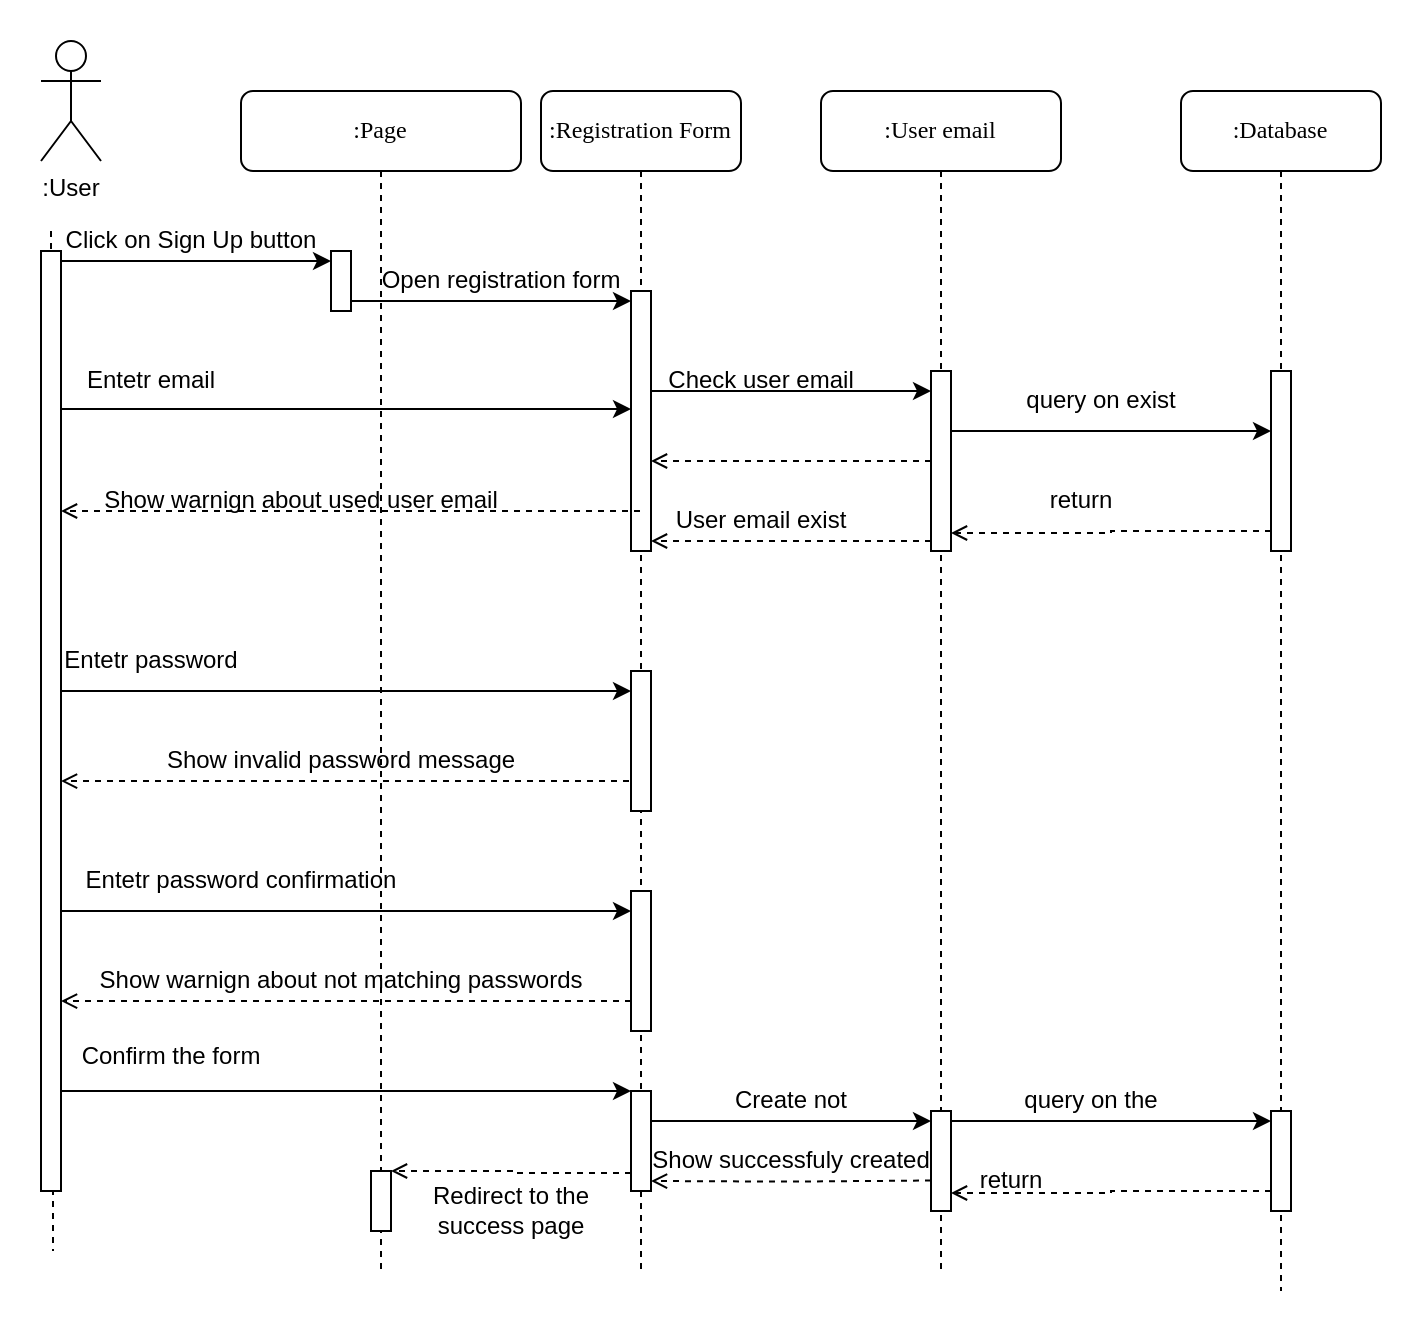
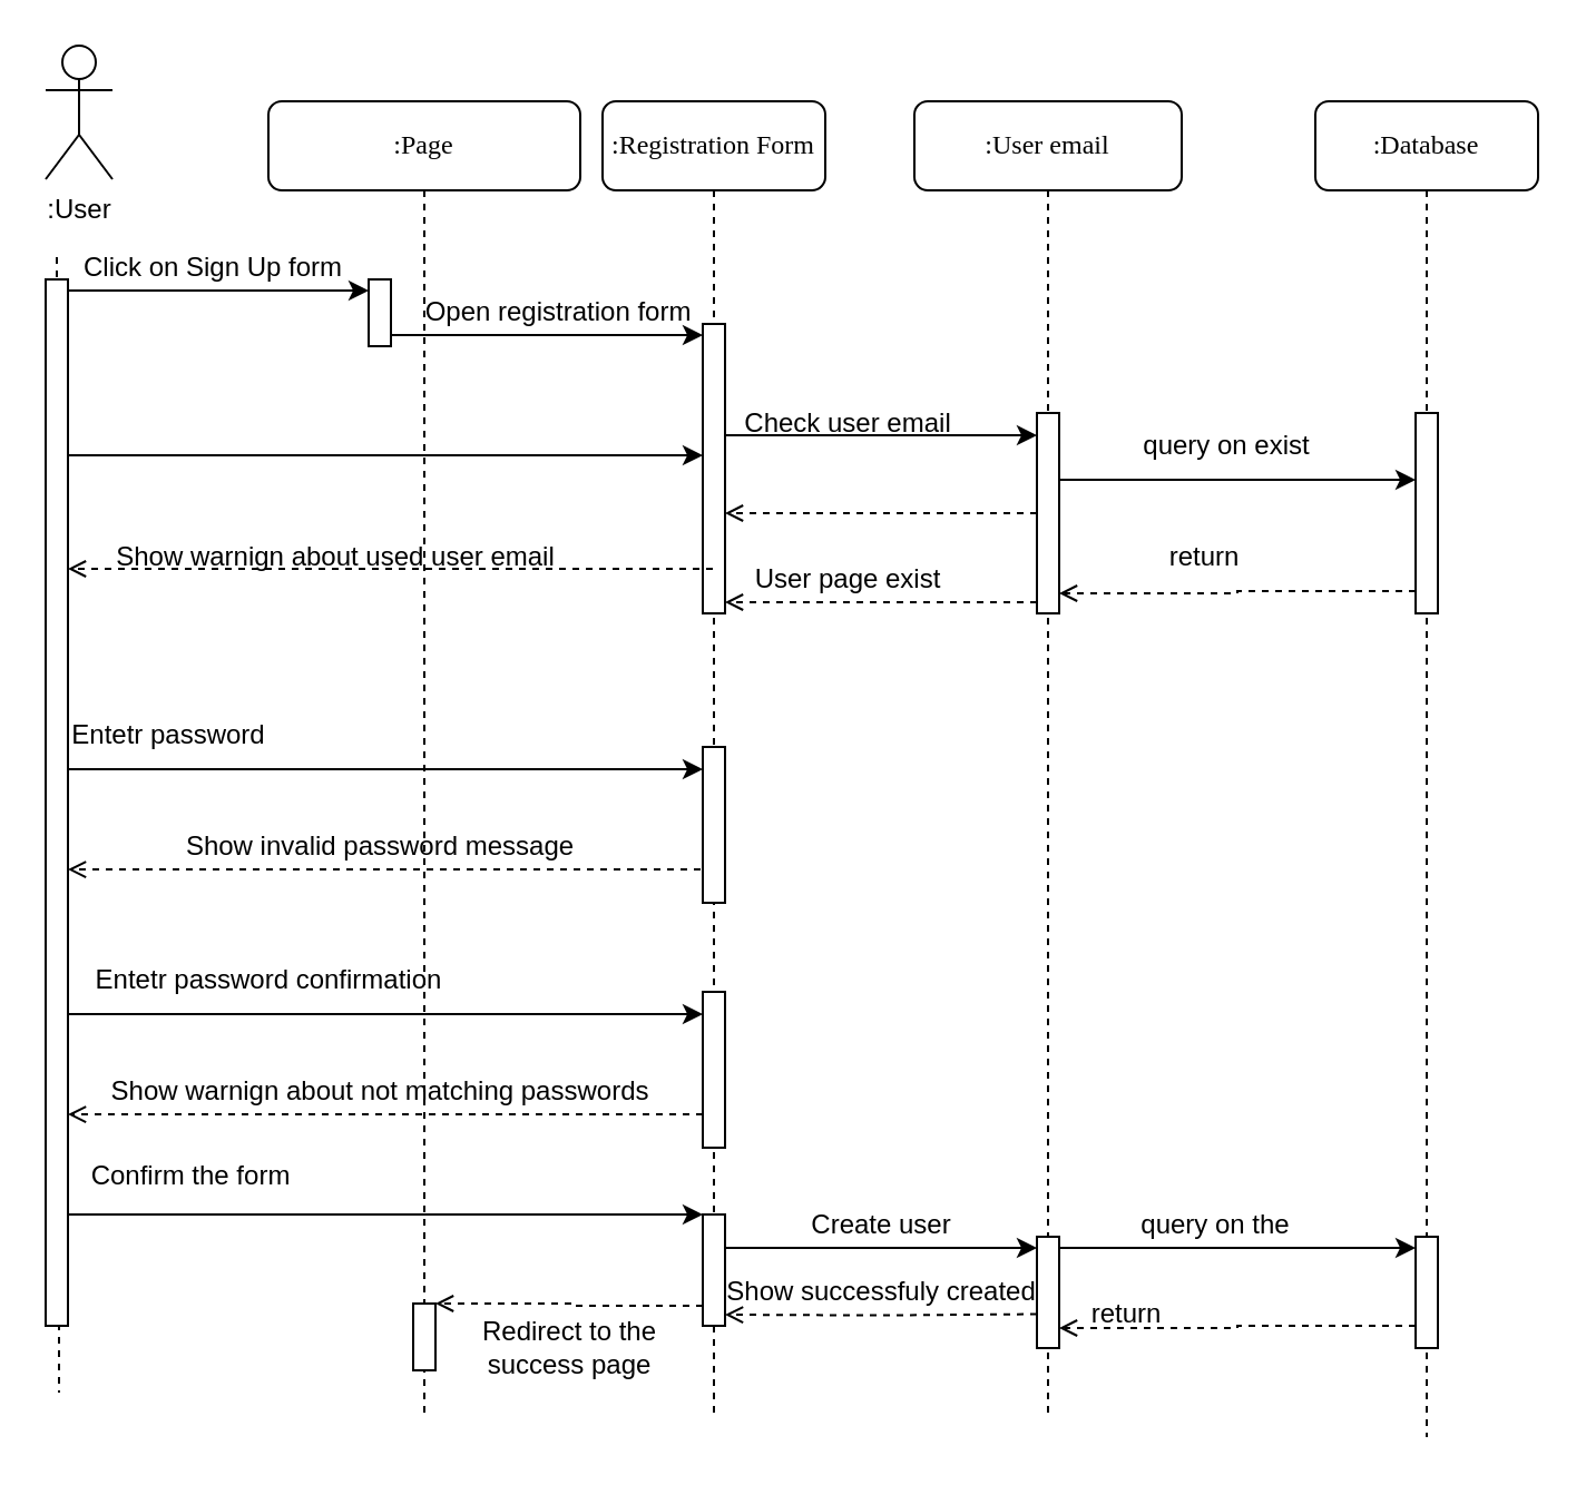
  <mxCell id="0" />
  <mxCell id="1" parent="0" />
  <mxCell id="2" value=":Page" style="shape=umlLifeline;perimeter=lifelinePerimeter;whiteSpace=wrap;html=1;container=1;collapsible=0;recursiveResize=0;outlineConnect=0;rounded=1;shadow=0;comic=0;labelBackgroundColor=none;strokeWidth=1;fontFamily=Verdana;fontSize=12;align=center;" parent="1" vertex="1"><mxGeometry x="120" y="45" width="140" height="590" as="geometry" /></mxCell>
  <mxCell id="3" value="" style="html=1;points=[[0,0,0,0,5],[0,1,0,0,-5],[1,0,0,0,5],[1,1,0,0,-5]];perimeter=orthogonalPerimeter;outlineConnect=0;targetShapes=umlLifeline;portConstraint=eastwest;newEdgeStyle={&quot;curved&quot;:0,&quot;rounded&quot;:0};" vertex="1" parent="2"><mxGeometry x="45" y="80" width="10" height="30" as="geometry" /></mxCell>
  <mxCell id="4" value="Show warnign about used user email" style="text;html=1;align=center;verticalAlign=middle;resizable=0;points=[];autosize=1;strokeColor=none;fillColor=none;" vertex="1" parent="2"><mxGeometry x="-80" y="190" width="220" height="30" as="geometry" /></mxCell>
  <mxCell id="5" style="edgeStyle=orthogonalEdgeStyle;rounded=0;orthogonalLoop=1;jettySize=auto;html=1;curved=0;" edge="1" parent="2"><mxGeometry relative="1" as="geometry"><mxPoint x="-92" y="299" as="sourcePoint" /><mxPoint x="195" y="300" as="targetPoint" /><Array as="points"><mxPoint x="110.25" y="300" /><mxPoint x="110.25" y="300" /></Array></mxGeometry></mxCell>
  <mxCell id="6" value="Entetr password" style="text;html=1;align=center;verticalAlign=middle;resizable=0;points=[];autosize=1;strokeColor=none;fillColor=none;" vertex="1" parent="2"><mxGeometry x="-99.75" y="270" width="110" height="30" as="geometry" /></mxCell>
  <mxCell id="7" style="edgeStyle=orthogonalEdgeStyle;rounded=0;orthogonalLoop=1;jettySize=auto;html=1;curved=0;endArrow=open;endFill=0;dashed=1;" edge="1" parent="2"><mxGeometry relative="1" as="geometry"><mxPoint x="200" y="345" as="sourcePoint" /><mxPoint x="-90" y="345.03" as="targetPoint" /><Array as="points"><mxPoint x="120" y="345.03" /><mxPoint x="120" y="345.03" /></Array></mxGeometry></mxCell>
  <mxCell id="8" value="Entetr password confirmation" style="text;html=1;align=center;verticalAlign=middle;resizable=0;points=[];autosize=1;strokeColor=none;fillColor=none;" vertex="1" parent="2"><mxGeometry x="-90" y="380" width="180" height="30" as="geometry" /></mxCell>
  <mxCell id="9" value="" style="html=1;points=[[0,0,0,0,5],[0,1,0,0,-5],[1,0,0,0,5],[1,1,0,0,-5]];perimeter=orthogonalPerimeter;outlineConnect=0;targetShapes=umlLifeline;portConstraint=eastwest;newEdgeStyle={&quot;curved&quot;:0,&quot;rounded&quot;:0};" vertex="1" parent="2"><mxGeometry x="65" y="540" width="10" height="30" as="geometry" /></mxCell>
  <mxCell id="10" style="edgeStyle=orthogonalEdgeStyle;rounded=0;orthogonalLoop=1;jettySize=auto;html=1;curved=0;exitX=0;exitY=1;exitDx=0;exitDy=-5;exitPerimeter=0;endArrow=open;endFill=0;dashed=1;" edge="1" parent="2" target="9"><mxGeometry relative="1" as="geometry"><mxPoint x="200" y="540" as="sourcePoint" /><mxPoint x="80" y="540" as="targetPoint" /><Array as="points"><mxPoint x="200" y="541" /><mxPoint x="138" y="541" /><mxPoint x="138" y="540" /></Array></mxGeometry></mxCell>
  <mxCell id="11" value=":Registration Form" style="shape=umlLifeline;perimeter=lifelinePerimeter;whiteSpace=wrap;html=1;container=1;collapsible=0;recursiveResize=0;outlineConnect=0;rounded=1;shadow=0;comic=0;labelBackgroundColor=none;strokeWidth=1;fontFamily=Verdana;fontSize=12;align=center;" parent="1" vertex="1"><mxGeometry x="270" y="45" width="100" height="590" as="geometry" /></mxCell>
  <mxCell id="12" value="" style="html=1;points=[[0,0,0,0,5],[0,1,0,0,-5],[1,0,0,0,5],[1,1,0,0,-5]];perimeter=orthogonalPerimeter;outlineConnect=0;targetShapes=umlLifeline;portConstraint=eastwest;newEdgeStyle={&quot;curved&quot;:0,&quot;rounded&quot;:0};" vertex="1" parent="11"><mxGeometry x="45" y="100" width="10" height="130" as="geometry" /></mxCell>
  <mxCell id="13" value="Open registration form" style="text;html=1;align=center;verticalAlign=middle;resizable=0;points=[];autosize=1;strokeColor=none;fillColor=none;" vertex="1" parent="11"><mxGeometry x="-90" y="80" width="140" height="30" as="geometry" /></mxCell>
  <mxCell id="14" value="" style="html=1;points=[[0,0,0,0,5],[0,1,0,0,-5],[1,0,0,0,5],[1,1,0,0,-5]];perimeter=orthogonalPerimeter;outlineConnect=0;targetShapes=umlLifeline;portConstraint=eastwest;newEdgeStyle={&quot;curved&quot;:0,&quot;rounded&quot;:0};" vertex="1" parent="11"><mxGeometry x="45" y="290" width="10" height="70" as="geometry" /></mxCell>
  <mxCell id="15" style="edgeStyle=orthogonalEdgeStyle;rounded=0;orthogonalLoop=1;jettySize=auto;html=1;curved=0;" edge="1" parent="11"><mxGeometry relative="1" as="geometry"><mxPoint x="-242" y="409" as="sourcePoint" /><mxPoint x="45" y="410" as="targetPoint" /><Array as="points"><mxPoint x="-39.75" y="410" /><mxPoint x="-39.75" y="410" /></Array></mxGeometry></mxCell>
  <mxCell id="16" style="edgeStyle=orthogonalEdgeStyle;rounded=0;orthogonalLoop=1;jettySize=auto;html=1;curved=0;endArrow=open;endFill=0;dashed=1;" edge="1" parent="11" source="18"><mxGeometry relative="1" as="geometry"><mxPoint x="50" y="455" as="sourcePoint" /><mxPoint x="-240" y="455.03" as="targetPoint" /><Array as="points"><mxPoint x="-30" y="455.03" /></Array></mxGeometry></mxCell>
  <mxCell id="17" value="Show warnign about not matching passwords" style="text;html=1;align=center;verticalAlign=middle;resizable=0;points=[];autosize=1;strokeColor=none;fillColor=none;" vertex="1" parent="11"><mxGeometry x="-240" y="430" width="280" height="30" as="geometry" /></mxCell>
  <mxCell id="18" value="" style="html=1;points=[[0,0,0,0,5],[0,1,0,0,-5],[1,0,0,0,5],[1,1,0,0,-5]];perimeter=orthogonalPerimeter;outlineConnect=0;targetShapes=umlLifeline;portConstraint=eastwest;newEdgeStyle={&quot;curved&quot;:0,&quot;rounded&quot;:0};" vertex="1" parent="11"><mxGeometry x="45" y="400" width="10" height="70" as="geometry" /></mxCell>
  <mxCell id="19" value="" style="html=1;points=[[0,0,0,0,5],[0,1,0,0,-5],[1,0,0,0,5],[1,1,0,0,-5]];perimeter=orthogonalPerimeter;outlineConnect=0;targetShapes=umlLifeline;portConstraint=eastwest;newEdgeStyle={&quot;curved&quot;:0,&quot;rounded&quot;:0};" vertex="1" parent="11"><mxGeometry x="45" y="500" width="10" height="50" as="geometry" /></mxCell>
  <mxCell id="20" value="Redirect to the &lt;br&gt;success&amp;nbsp;page" style="text;html=1;align=center;verticalAlign=middle;resizable=0;points=[];autosize=1;strokeColor=none;fillColor=none;" vertex="1" parent="11"><mxGeometry x="-65" y="540" width="100" height="40" as="geometry" /></mxCell>
  <mxCell id="21" value=":User email" style="shape=umlLifeline;perimeter=lifelinePerimeter;whiteSpace=wrap;html=1;container=1;collapsible=0;recursiveResize=0;outlineConnect=0;rounded=1;shadow=0;comic=0;labelBackgroundColor=none;strokeWidth=1;fontFamily=Verdana;fontSize=12;align=center;" parent="1" vertex="1"><mxGeometry x="410" y="45" width="120" height="590" as="geometry" /></mxCell>
  <mxCell id="22" value="" style="html=1;points=[[0,0,0,0,5],[0,1,0,0,-5],[1,0,0,0,5],[1,1,0,0,-5]];perimeter=orthogonalPerimeter;outlineConnect=0;targetShapes=umlLifeline;portConstraint=eastwest;newEdgeStyle={&quot;curved&quot;:0,&quot;rounded&quot;:0};" vertex="1" parent="21"><mxGeometry x="55" y="140" width="10" height="90" as="geometry" /></mxCell>
  <mxCell id="23" value="" style="html=1;points=[[0,0,0,0,5],[0,1,0,0,-5],[1,0,0,0,5],[1,1,0,0,-5]];perimeter=orthogonalPerimeter;outlineConnect=0;targetShapes=umlLifeline;portConstraint=eastwest;newEdgeStyle={&quot;curved&quot;:0,&quot;rounded&quot;:0};" vertex="1" parent="21"><mxGeometry x="55" y="510" width="10" height="50" as="geometry" /></mxCell>
  <mxCell id="24" value="return" style="text;html=1;align=center;verticalAlign=middle;resizable=0;points=[];autosize=1;strokeColor=none;fillColor=none;" vertex="1" parent="21"><mxGeometry x="70" y="530" width="50" height="30" as="geometry" /></mxCell>
  <mxCell id="25" value=":Database" style="shape=umlLifeline;perimeter=lifelinePerimeter;whiteSpace=wrap;html=1;container=1;collapsible=0;recursiveResize=0;outlineConnect=0;rounded=1;shadow=0;comic=0;labelBackgroundColor=none;strokeWidth=1;fontFamily=Verdana;fontSize=12;align=center;" parent="1" vertex="1"><mxGeometry x="590" y="45" width="100" height="600" as="geometry" /></mxCell>
  <mxCell id="26" value="" style="html=1;points=[[0,0,0,0,5],[0,1,0,0,-5],[1,0,0,0,5],[1,1,0,0,-5]];perimeter=orthogonalPerimeter;outlineConnect=0;targetShapes=umlLifeline;portConstraint=eastwest;newEdgeStyle={&quot;curved&quot;:0,&quot;rounded&quot;:0};" vertex="1" parent="25"><mxGeometry x="45" y="140" width="10" height="90" as="geometry" /></mxCell>
  <mxCell id="27" style="edgeStyle=orthogonalEdgeStyle;rounded=0;orthogonalLoop=1;jettySize=auto;html=1;curved=0;exitX=0;exitY=1;exitDx=0;exitDy=-5;exitPerimeter=0;endArrow=open;endFill=0;dashed=1;" edge="1" parent="25" target="22"><mxGeometry relative="1" as="geometry"><mxPoint x="45" y="220" as="sourcePoint" /><mxPoint x="-110" y="220" as="targetPoint" /><Array as="points"><mxPoint x="-35" y="221" /></Array></mxGeometry></mxCell>
  <mxCell id="28" value="" style="html=1;points=[[0,0,0,0,5],[0,1,0,0,-5],[1,0,0,0,5],[1,1,0,0,-5]];perimeter=orthogonalPerimeter;outlineConnect=0;targetShapes=umlLifeline;portConstraint=eastwest;newEdgeStyle={&quot;curved&quot;:0,&quot;rounded&quot;:0};" vertex="1" parent="25"><mxGeometry x="45" y="510" width="10" height="50" as="geometry" /></mxCell>
  <mxCell id="29" style="edgeStyle=orthogonalEdgeStyle;rounded=0;orthogonalLoop=1;jettySize=auto;html=1;dashed=1;endArrow=none;endFill=0;" edge="1" parent="1"><mxGeometry relative="1" as="geometry"><mxPoint x="26" y="625" as="targetPoint" /><mxPoint x="25" y="115" as="sourcePoint" /><Array as="points"><mxPoint x="25" y="125" /><mxPoint x="25" y="372" /><mxPoint x="26" y="372" /><mxPoint x="26" y="628" /></Array></mxGeometry></mxCell>
  <mxCell id="30" value=":User" style="shape=umlActor;verticalLabelPosition=bottom;verticalAlign=top;html=1;" vertex="1" parent="1"><mxGeometry x="20" y="20" width="30" height="60" as="geometry" /></mxCell>
  <mxCell id="31" style="edgeStyle=orthogonalEdgeStyle;rounded=0;orthogonalLoop=1;jettySize=auto;html=1;curved=0;" edge="1" parent="1" source="32" target="19"><mxGeometry relative="1" as="geometry"><mxPoint x="310" y="545" as="targetPoint" /><Array as="points"><mxPoint x="100" y="545" /><mxPoint x="100" y="545" /></Array></mxGeometry></mxCell>
  <mxCell id="32" value="" style="html=1;points=[[0,0,0,0,5],[0,1,0,0,-5],[1,0,0,0,5],[1,1,0,0,-5]];perimeter=orthogonalPerimeter;outlineConnect=0;targetShapes=umlLifeline;portConstraint=eastwest;newEdgeStyle={&quot;curved&quot;:0,&quot;rounded&quot;:0};" vertex="1" parent="1"><mxGeometry x="20" y="125" width="10" height="470" as="geometry" /></mxCell>
  <mxCell id="33" style="edgeStyle=orthogonalEdgeStyle;rounded=0;orthogonalLoop=1;jettySize=auto;html=1;curved=0;exitX=1;exitY=0;exitDx=0;exitDy=5;exitPerimeter=0;entryX=0;entryY=0;entryDx=0;entryDy=5;entryPerimeter=0;" edge="1" parent="1" source="32" target="3"><mxGeometry relative="1" as="geometry" /></mxCell>
- <mxCell id="34" value="Click on Sign Up button" style="text;html=1;align=center;verticalAlign=middle;resizable=0;points=[];autosize=1;strokeColor=none;fillColor=none;" vertex="1" parent="1"><mxGeometry x="20" y="105" width="150" height="30" as="geometry" /></mxCell>
+ <mxCell id="34" value="Click on Sign Up form" style="text;html=1;align=center;verticalAlign=middle;resizable=0;points=[];autosize=1;strokeColor=none;fillColor=none;" vertex="1" parent="1"><mxGeometry x="20" y="105" width="150" height="30" as="geometry" /></mxCell>
  <mxCell id="35" style="edgeStyle=orthogonalEdgeStyle;rounded=0;orthogonalLoop=1;jettySize=auto;html=1;curved=0;exitX=1;exitY=1;exitDx=0;exitDy=-5;exitPerimeter=0;entryX=0;entryY=0;entryDx=0;entryDy=5;entryPerimeter=0;" edge="1" parent="1" source="3" target="12"><mxGeometry relative="1" as="geometry" /></mxCell>
  <mxCell id="36" style="edgeStyle=orthogonalEdgeStyle;rounded=0;orthogonalLoop=1;jettySize=auto;html=1;curved=0;" edge="1" parent="1" source="12" target="22"><mxGeometry relative="1" as="geometry"><Array as="points"><mxPoint x="380" y="195" /><mxPoint x="380" y="195" /></Array></mxGeometry></mxCell>
  <mxCell id="37" value="Check user email" style="text;html=1;align=center;verticalAlign=middle;resizable=0;points=[];autosize=1;strokeColor=none;fillColor=none;" vertex="1" parent="1"><mxGeometry x="320" y="175" width="120" height="30" as="geometry" /></mxCell>
  <mxCell id="38" style="edgeStyle=orthogonalEdgeStyle;rounded=0;orthogonalLoop=1;jettySize=auto;html=1;curved=0;dashed=1;endArrow=open;endFill=0;" edge="1" parent="1" source="22" target="12"><mxGeometry relative="1" as="geometry"><Array as="points"><mxPoint x="380" y="230" /><mxPoint x="380" y="230" /></Array></mxGeometry></mxCell>
  <mxCell id="39" style="edgeStyle=orthogonalEdgeStyle;rounded=0;orthogonalLoop=1;jettySize=auto;html=1;curved=0;exitX=0;exitY=1;exitDx=0;exitDy=-5;exitPerimeter=0;entryX=1;entryY=1;entryDx=0;entryDy=-5;entryPerimeter=0;endArrow=open;endFill=0;dashed=1;" edge="1" parent="1" source="22" target="12"><mxGeometry relative="1" as="geometry" /></mxCell>
- <mxCell id="40" value="User email exist" style="text;html=1;align=center;verticalAlign=middle;resizable=0;points=[];autosize=1;strokeColor=none;fillColor=none;" vertex="1" parent="1"><mxGeometry x="325" y="245" width="110" height="30" as="geometry" /></mxCell>
+ <mxCell id="40" value="User page exist" style="text;html=1;align=center;verticalAlign=middle;resizable=0;points=[];autosize=1;strokeColor=none;fillColor=none;" vertex="1" parent="1"><mxGeometry x="325" y="245" width="110" height="30" as="geometry" /></mxCell>
  <mxCell id="41" style="edgeStyle=orthogonalEdgeStyle;rounded=0;orthogonalLoop=1;jettySize=auto;html=1;curved=0;endArrow=open;endFill=0;dashed=1;" edge="1" parent="1" source="11" target="32"><mxGeometry relative="1" as="geometry"><mxPoint x="305" y="261" as="sourcePoint" /><mxPoint x="25" y="260.5" as="targetPoint" /><Array as="points"><mxPoint x="240" y="255" /><mxPoint x="240" y="255" /></Array></mxGeometry></mxCell>
  <mxCell id="42" style="edgeStyle=orthogonalEdgeStyle;rounded=0;orthogonalLoop=1;jettySize=auto;html=1;curved=0;" edge="1" parent="1" source="32"><mxGeometry relative="1" as="geometry"><mxPoint x="315" y="204" as="targetPoint" /><Array as="points"><mxPoint x="310" y="204" /></Array></mxGeometry></mxCell>
- <mxCell id="43" value="Entetr email" style="text;html=1;align=center;verticalAlign=middle;resizable=0;points=[];autosize=1;strokeColor=none;fillColor=none;" vertex="1" parent="1"><mxGeometry x="30" y="175" width="90" height="30" as="geometry" /></mxCell>
  <mxCell id="44" value="Show invalid password message" style="text;html=1;align=center;verticalAlign=middle;resizable=0;points=[];autosize=1;strokeColor=none;fillColor=none;" vertex="1" parent="1"><mxGeometry x="70" y="365" width="200" height="30" as="geometry" /></mxCell>
  <mxCell id="45" value="Confirm the form" style="text;html=1;align=center;verticalAlign=middle;resizable=0;points=[];autosize=1;strokeColor=none;fillColor=none;" vertex="1" parent="1"><mxGeometry x="30" y="513" width="110" height="30" as="geometry" /></mxCell>
  <mxCell id="46" style="edgeStyle=orthogonalEdgeStyle;rounded=0;orthogonalLoop=1;jettySize=auto;html=1;curved=0;entryX=0;entryY=0;entryDx=0;entryDy=5;entryPerimeter=0;" edge="1" parent="1" source="19" target="23"><mxGeometry relative="1" as="geometry"><Array as="points"><mxPoint x="360" y="560" /><mxPoint x="360" y="560" /></Array></mxGeometry></mxCell>
- <mxCell id="47" value="Create not" style="text;html=1;align=center;verticalAlign=middle;resizable=0;points=[];autosize=1;strokeColor=none;fillColor=none;" vertex="1" parent="1"><mxGeometry x="350" y="535" width="90" height="30" as="geometry" /></mxCell>
+ <mxCell id="47" value="Create user" style="text;html=1;align=center;verticalAlign=middle;resizable=0;points=[];autosize=1;strokeColor=none;fillColor=none;" vertex="1" parent="1"><mxGeometry x="350" y="535" width="90" height="30" as="geometry" /></mxCell>
  <mxCell id="48" style="edgeStyle=orthogonalEdgeStyle;rounded=0;orthogonalLoop=1;jettySize=auto;html=1;entryX=0;entryY=0;entryDx=0;entryDy=5;entryPerimeter=0;exitX=1;exitY=0;exitDx=0;exitDy=5;exitPerimeter=0;" edge="1" parent="1" source="23" target="28"><mxGeometry relative="1" as="geometry"><Array as="points"><mxPoint x="560" y="560" /><mxPoint x="560" y="560" /></Array></mxGeometry></mxCell>
  <mxCell id="49" style="edgeStyle=orthogonalEdgeStyle;rounded=0;orthogonalLoop=1;jettySize=auto;html=1;curved=0;" edge="1" parent="1" source="22" target="26"><mxGeometry relative="1" as="geometry"><Array as="points"><mxPoint x="560" y="215" /><mxPoint x="560" y="215" /></Array></mxGeometry></mxCell>
  <mxCell id="50" value="query on exist" style="text;html=1;align=center;verticalAlign=middle;resizable=0;points=[];autosize=1;strokeColor=none;fillColor=none;" vertex="1" parent="1"><mxGeometry x="500" y="185" width="100" height="30" as="geometry" /></mxCell>
  <mxCell id="51" value="return" style="text;html=1;align=center;verticalAlign=middle;resizable=0;points=[];autosize=1;strokeColor=none;fillColor=none;" vertex="1" parent="1"><mxGeometry x="515" y="235" width="50" height="30" as="geometry" /></mxCell>
  <mxCell id="52" style="edgeStyle=orthogonalEdgeStyle;rounded=0;orthogonalLoop=1;jettySize=auto;html=1;curved=0;exitX=0;exitY=1;exitDx=0;exitDy=-5;exitPerimeter=0;endArrow=open;endFill=0;dashed=1;" edge="1" parent="1"><mxGeometry relative="1" as="geometry"><mxPoint x="635" y="595" as="sourcePoint" /><mxPoint x="475" y="596" as="targetPoint" /><Array as="points"><mxPoint x="555" y="596" /><mxPoint x="475" y="595" /></Array></mxGeometry></mxCell>
  <mxCell id="53" value="query on the" style="text;html=1;align=center;verticalAlign=middle;resizable=0;points=[];autosize=1;strokeColor=none;fillColor=none;" vertex="1" parent="1"><mxGeometry x="490" y="535" width="110" height="30" as="geometry" /></mxCell>
  <mxCell id="54" value="Show successfuly created" style="text;html=1;align=center;verticalAlign=middle;resizable=0;points=[];autosize=1;strokeColor=none;fillColor=none;" vertex="1" parent="1"><mxGeometry x="315" y="565" width="160" height="30" as="geometry" /></mxCell>
  <mxCell id="55" style="edgeStyle=orthogonalEdgeStyle;rounded=0;orthogonalLoop=1;jettySize=auto;html=1;curved=0;exitX=0;exitY=1;exitDx=0;exitDy=-5;exitPerimeter=0;endArrow=open;endFill=0;dashed=1;entryX=1;entryY=1;entryDx=0;entryDy=-5;entryPerimeter=0;" edge="1" parent="1" target="19"><mxGeometry relative="1" as="geometry"><mxPoint x="465" y="589.75" as="sourcePoint" /><mxPoint x="330" y="590" as="targetPoint" /></mxGeometry></mxCell>
